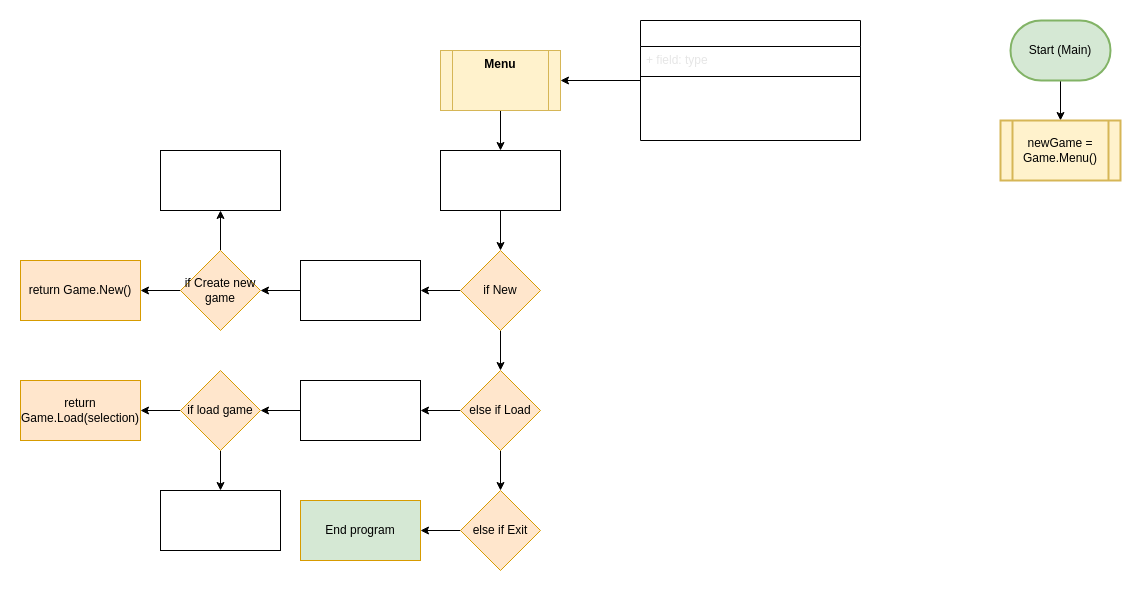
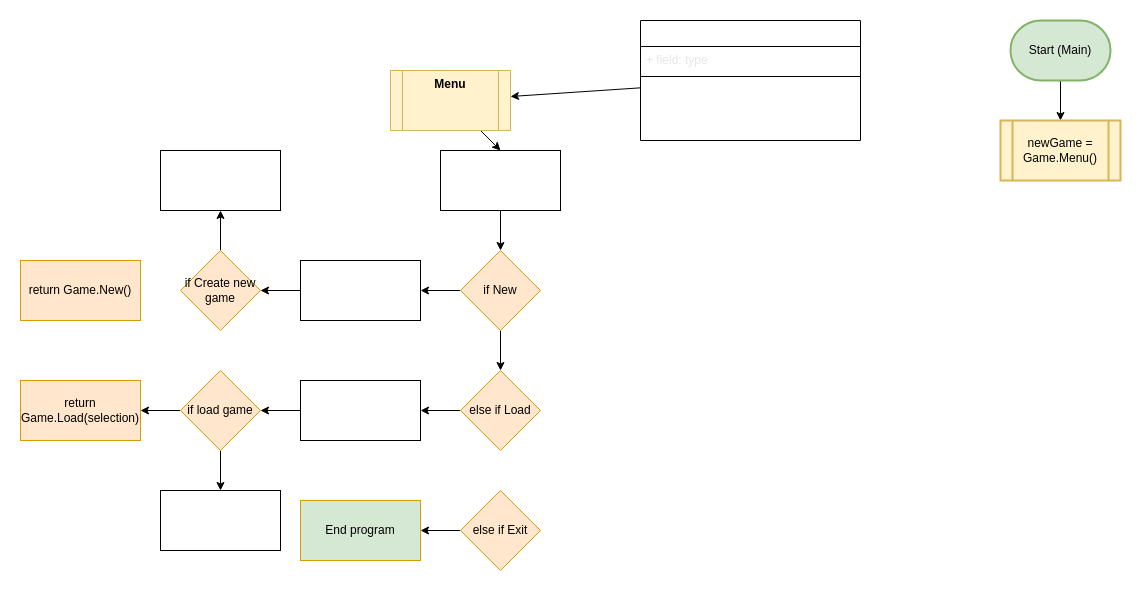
  <mxCell id="0" />
  <mxCell id="1" parent="0" />
  <mxCell id="2" value="" style="edgeStyle=none;html=1;fontColor=#000000;" edge="1" parent="1" source="3" target="4"><mxGeometry relative="1" as="geometry" /></mxCell>
  <mxCell id="3" value="&lt;font color=&quot;#000000&quot;&gt;Start (Main)&lt;/font&gt;" style="strokeWidth=2;html=1;shape=mxgraph.flowchart.terminator;whiteSpace=wrap;fillColor=#d5e8d4;strokeColor=#82b366;" vertex="1" parent="1"><mxGeometry x="1010" y="20" width="100" height="60" as="geometry" /></mxCell>
  <mxCell id="4" value="&lt;font color=&quot;#000000&quot;&gt;newGame = Game.Menu()&lt;/font&gt;" style="shape=process;whiteSpace=wrap;html=1;backgroundOutline=1;fillColor=#fff2cc;strokeColor=#d6b656;strokeWidth=2;" vertex="1" parent="1"><mxGeometry x="1000" y="120" width="120" height="60" as="geometry" /></mxCell>
  <mxCell id="5" value="" style="edgeStyle=none;html=1;fontColor=#FFFFFF;" edge="1" parent="1" source="6" target="11"><mxGeometry relative="1" as="geometry" /></mxCell>
  <mxCell id="6" value="Game" style="swimlane;fontStyle=1;align=center;verticalAlign=top;childLayout=stackLayout;horizontal=1;startSize=26;horizontalStack=0;resizeParent=1;resizeParentMax=0;resizeLast=0;collapsible=1;marginBottom=0;fontColor=#FFFFFF;" vertex="1" parent="1"><mxGeometry x="640" y="20" width="220" height="120" as="geometry" /></mxCell>
  <mxCell id="7" value="+ field: type" style="text;strokeColor=none;fillColor=none;align=left;verticalAlign=top;spacingLeft=4;spacingRight=4;overflow=hidden;rotatable=0;points=[[0,0.5],[1,0.5]];portConstraint=eastwest;fontColor=#E6E6E6;" vertex="1" parent="6"><mxGeometry y="26" width="220" height="26" as="geometry" /></mxCell>
  <mxCell id="8" value="" style="line;strokeWidth=1;fillColor=none;align=left;verticalAlign=middle;spacingTop=-1;spacingLeft=3;spacingRight=3;rotatable=0;labelPosition=right;points=[];portConstraint=eastwest;fontColor=#000000;" vertex="1" parent="6"><mxGeometry y="52" width="220" height="8" as="geometry" /></mxCell>
  <mxCell id="9" value="public abtract Game Menu()&#10;private abstract Game New()&#10;private abstract List&lt;string&gt; GetSaves()" style="text;strokeColor=none;fillColor=none;align=left;verticalAlign=top;spacingLeft=4;spacingRight=4;overflow=hidden;rotatable=0;points=[[0,0.5],[1,0.5]];portConstraint=eastwest;fontColor=#FFFFFF;" vertex="1" parent="6"><mxGeometry y="60" width="220" height="60" as="geometry" /></mxCell>
  <mxCell id="10" value="" style="edgeStyle=none;html=1;fontColor=#FFFFFF;" edge="1" parent="1" source="11"><mxGeometry relative="1" as="geometry"><mxPoint x="500" y="150" as="targetPoint" /></mxGeometry></mxCell>
- <mxCell id="11" value="Menu" style="shape=process;whiteSpace=wrap;html=1;backgroundOutline=1;verticalAlign=top;fontStyle=1;startSize=26;fillColor=#fff2cc;strokeColor=#d6b656;fontColor=#000000;" vertex="1" parent="1"><mxGeometry x="440" y="50" width="120" height="60" as="geometry" /></mxCell>
+ <mxCell id="11" value="Menu" style="shape=process;whiteSpace=wrap;html=1;backgroundOutline=1;verticalAlign=top;fontStyle=1;startSize=26;fillColor=#fff2cc;strokeColor=#d6b656;fontColor=#000000;" vertex="1" parent="1"><mxGeometry x="390" y="70" width="120" height="60" as="geometry" /></mxCell>
  <mxCell id="12" value="" style="edgeStyle=none;html=1;fontColor=#000000;" edge="1" parent="1" source="13"><mxGeometry relative="1" as="geometry"><mxPoint x="500" y="250" as="targetPoint" /></mxGeometry></mxCell>
  <mxCell id="13" value="Navigate menu with arrow keys" style="rounded=0;whiteSpace=wrap;html=1;fontColor=#FFFFFF;" vertex="1" parent="1"><mxGeometry x="440" y="150" width="120" height="60" as="geometry" /></mxCell>
  <mxCell id="14" value="" style="edgeStyle=none;html=1;fontColor=#000000;" edge="1" parent="1" source="16"><mxGeometry relative="1" as="geometry"><mxPoint x="420" y="290" as="targetPoint" /></mxGeometry></mxCell>
  <mxCell id="15" value="" style="edgeStyle=none;html=1;fontColor=#000000;" edge="1" parent="1" source="16" target="20"><mxGeometry relative="1" as="geometry" /></mxCell>
  <mxCell id="16" value="&lt;font color=&quot;#000000&quot;&gt;if New&lt;/font&gt;" style="rhombus;whiteSpace=wrap;html=1;fillColor=#ffe6cc;strokeColor=#d79b00;rounded=0;" vertex="1" parent="1"><mxGeometry x="460" y="250" width="80" height="80" as="geometry" /></mxCell>
  <mxCell id="17" value="&lt;font color=&quot;#000000&quot;&gt;return Game.New()&lt;/font&gt;" style="whiteSpace=wrap;html=1;fillColor=#ffe6cc;strokeColor=#d79b00;rounded=0;" vertex="1" parent="1"><mxGeometry x="20" y="260" width="120" height="60" as="geometry" /></mxCell>
  <mxCell id="18" value="" style="edgeStyle=none;html=1;fontColor=#000000;" edge="1" parent="1" source="20"><mxGeometry relative="1" as="geometry"><mxPoint x="420" y="410" as="targetPoint" /></mxGeometry></mxCell>
- <mxCell id="19" value="" style="edgeStyle=none;html=1;fontColor=#000000;" edge="1" parent="1" source="20" target="23"><mxGeometry relative="1" as="geometry" /></mxCell>
  <mxCell id="20" value="&lt;font color=&quot;#000000&quot;&gt;else if Load&lt;/font&gt;" style="rhombus;whiteSpace=wrap;html=1;fillColor=#ffe6cc;strokeColor=#d79b00;rounded=0;" vertex="1" parent="1"><mxGeometry x="460" y="370" width="80" height="80" as="geometry" /></mxCell>
  <mxCell id="21" value="&lt;font color=&quot;#000000&quot;&gt;return Game.Load(selection)&lt;/font&gt;" style="whiteSpace=wrap;html=1;fillColor=#ffe6cc;strokeColor=#d79b00;rounded=0;" vertex="1" parent="1"><mxGeometry x="20" y="380" width="120" height="60" as="geometry" /></mxCell>
  <mxCell id="22" value="" style="edgeStyle=none;html=1;fontColor=#000000;" edge="1" parent="1" source="23" target="24"><mxGeometry relative="1" as="geometry" /></mxCell>
  <mxCell id="23" value="&lt;font color=&quot;#000000&quot;&gt;else if Exit&lt;/font&gt;" style="rhombus;whiteSpace=wrap;html=1;fillColor=#ffe6cc;strokeColor=#d79b00;rounded=0;" vertex="1" parent="1"><mxGeometry x="460" y="490" width="80" height="80" as="geometry" /></mxCell>
  <mxCell id="24" value="End program" style="whiteSpace=wrap;html=1;fillColor=#d5e8d4;strokeColor=#d79b00;rounded=0;fontColor=#000000;" vertex="1" parent="1"><mxGeometry x="300" y="500" width="120" height="60" as="geometry" /></mxCell>
  <mxCell id="25" value="" style="edgeStyle=none;html=1;fontColor=#FFFFFF;" edge="1" parent="1" source="26" target="29"><mxGeometry relative="1" as="geometry" /></mxCell>
  <mxCell id="26" value="&lt;font color=&quot;#ffffff&quot;&gt;Present with &quot;create new game&quot; and &quot;Back&quot;&lt;/font&gt;" style="rounded=0;whiteSpace=wrap;html=1;fontColor=#000000;" vertex="1" parent="1"><mxGeometry x="300" y="260" width="120" height="60" as="geometry" /></mxCell>
  <mxCell id="27" value="" style="edgeStyle=none;html=1;fontColor=#FFFFFF;" edge="1" parent="1" source="29" target="30"><mxGeometry relative="1" as="geometry" /></mxCell>
- <mxCell id="28" value="" style="edgeStyle=none;html=1;fontColor=#000000;" edge="1" parent="1" source="29" target="17"><mxGeometry relative="1" as="geometry" /></mxCell>
  <mxCell id="29" value="if Create new game" style="rhombus;whiteSpace=wrap;html=1;fillColor=#ffe6cc;strokeColor=#d79b00;fontColor=#000000;" vertex="1" parent="1"><mxGeometry x="180" y="250" width="80" height="80" as="geometry" /></mxCell>
  <mxCell id="30" value="continue menu loop" style="whiteSpace=wrap;html=1;fontColor=#FFFFFF;" vertex="1" parent="1"><mxGeometry x="160" y="150" width="120" height="60" as="geometry" /></mxCell>
  <mxCell id="31" value="" style="edgeStyle=none;html=1;fontColor=#FFFFFF;" edge="1" parent="1" source="32" target="35"><mxGeometry relative="1" as="geometry" /></mxCell>
  <mxCell id="32" value="&lt;font color=&quot;#ffffff&quot;&gt;Display saves from Game.GetSaves() and &quot;Back&quot;&lt;/font&gt;" style="rounded=0;whiteSpace=wrap;html=1;fontColor=#000000;" vertex="1" parent="1"><mxGeometry x="300" y="380" width="120" height="60" as="geometry" /></mxCell>
  <mxCell id="33" value="" style="edgeStyle=none;html=1;fontColor=#000000;" edge="1" parent="1" source="35" target="21"><mxGeometry relative="1" as="geometry" /></mxCell>
  <mxCell id="34" value="" style="edgeStyle=none;html=1;fontColor=#FFFFFF;" edge="1" parent="1" source="35" target="40"><mxGeometry relative="1" as="geometry" /></mxCell>
  <mxCell id="35" value="if load game" style="rhombus;whiteSpace=wrap;html=1;rounded=0;fillColor=#ffe6cc;strokeColor=#d79b00;fontColor=#000000;" vertex="1" parent="1"><mxGeometry x="180" y="370" width="80" height="80" as="geometry" /></mxCell>
  <mxCell id="36" value="True" style="text;html=1;strokeColor=none;fillColor=none;align=center;verticalAlign=middle;whiteSpace=wrap;rounded=0;fontColor=#FFFFFF;" vertex="1" parent="1"><mxGeometry x="140" y="370" width="60" height="30" as="geometry" /></mxCell>
  <mxCell id="37" value="True" style="text;html=1;strokeColor=none;fillColor=none;align=center;verticalAlign=middle;whiteSpace=wrap;rounded=0;fontColor=#FFFFFF;" vertex="1" parent="1"><mxGeometry x="140" y="250" width="60" height="30" as="geometry" /></mxCell>
  <mxCell id="38" value="False" style="text;html=1;strokeColor=none;fillColor=none;align=center;verticalAlign=middle;whiteSpace=wrap;rounded=0;fontColor=#FFFFFF;" vertex="1" parent="1"><mxGeometry x="160" y="220" width="60" height="30" as="geometry" /></mxCell>
  <mxCell id="39" value="False" style="text;html=1;strokeColor=none;fillColor=none;align=center;verticalAlign=middle;whiteSpace=wrap;rounded=0;fontColor=#FFFFFF;" vertex="1" parent="1"><mxGeometry x="160" y="450" width="60" height="30" as="geometry" /></mxCell>
  <mxCell id="40" value="continute menu loop" style="rounded=0;whiteSpace=wrap;html=1;fontColor=#FFFFFF;" vertex="1" parent="1"><mxGeometry x="160" y="490" width="120" height="60" as="geometry" /></mxCell>
